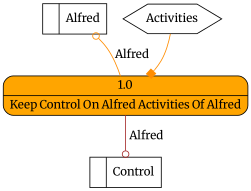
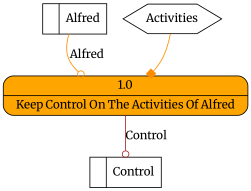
  digraph {
    fontname=Merriweather
    node [fillcolor=white fontname=Merriweather shape=record style=filled]
    edge [arrowhead=odot color=darkorange fontname=Merriweather]
    n1 [label="<f0>  |<f1> Alfred "]
    n2 [label="<f0>  |<f1> Control "]
    n3 [label=Activities shape=hexagon]
-   n4 [fillcolor=orange label="{<f0> 1.0|<f1> Keep Control On Alfred Activities Of Alfred }" shape=Mrecord]
+   n4 [fillcolor=orange label="{<f0> 1.0|<f1> Keep Control On The Activities Of Alfred }" shape=Mrecord]
    n3 -> n4 [arrowhead=box]
-   n4 -> n1 [label=Alfred]
-   n4 -> n2 [color=brown label=Alfred]
+   n1 -> n4 [label=Alfred]
+   n4 -> n2 [color=brown label=Control]
  }
